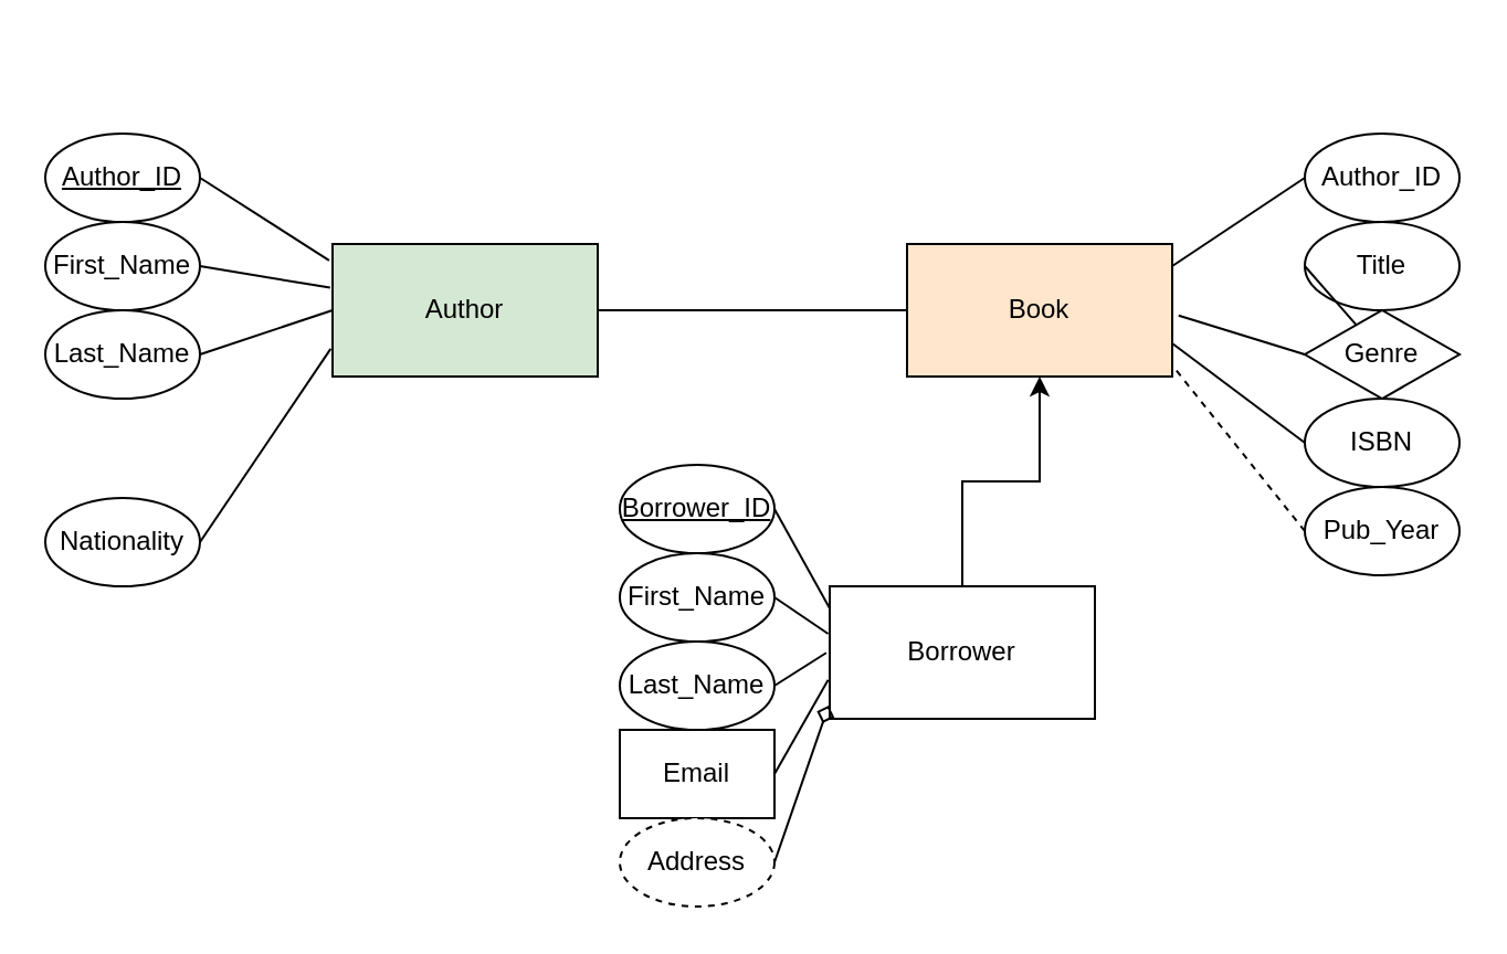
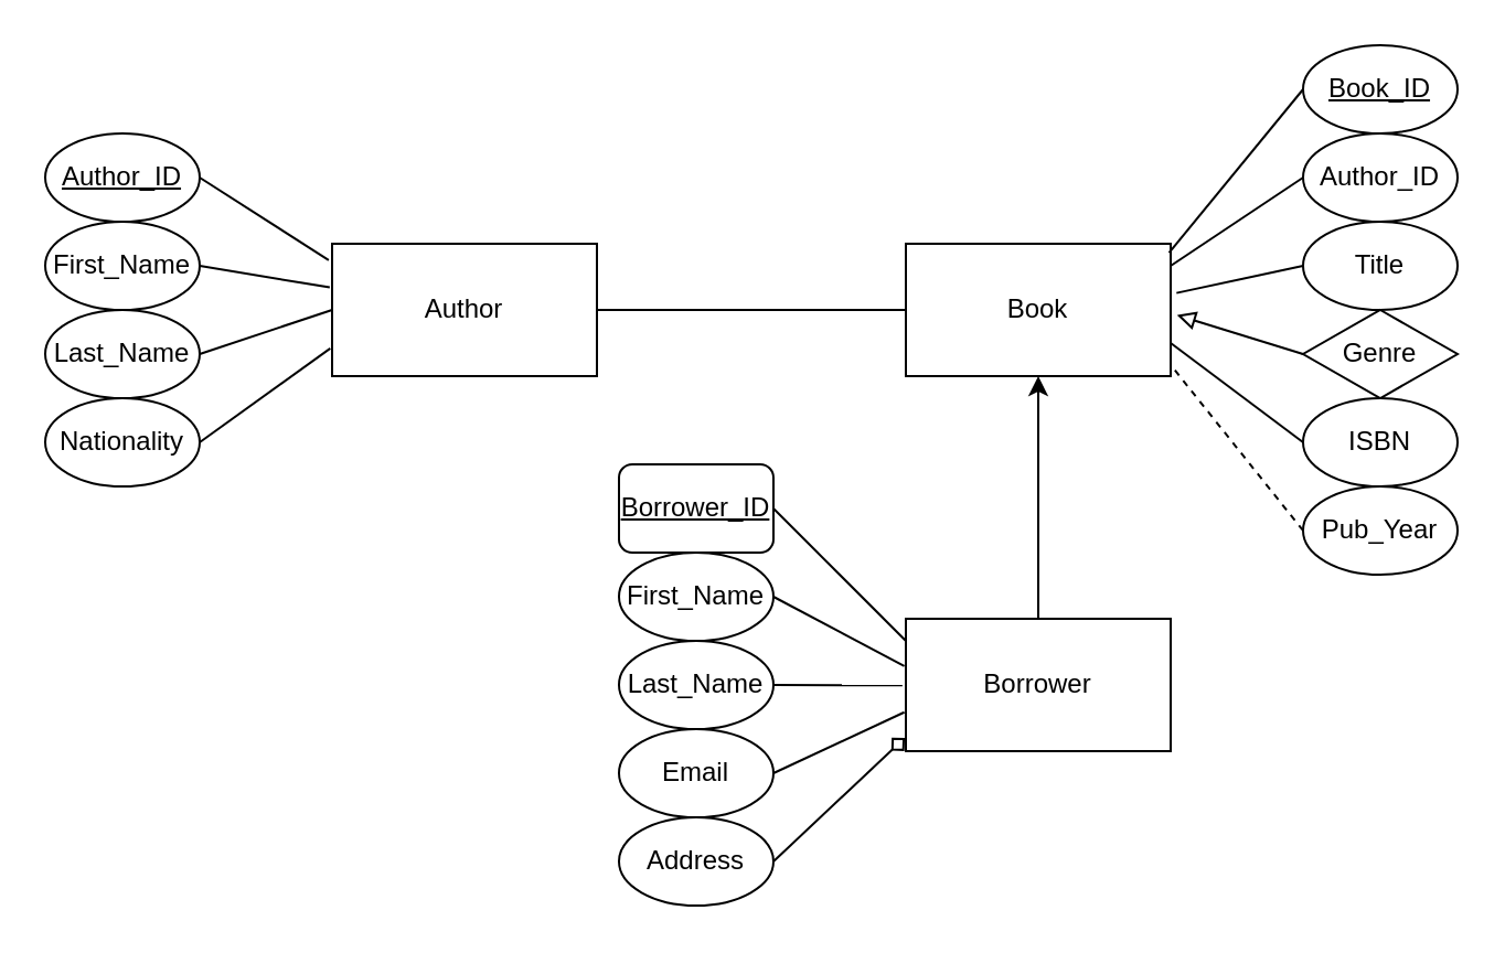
  <mxCell id="0" />
  <mxCell id="1" parent="0" />
  <mxCell id="2" style="edgeStyle=orthogonalEdgeStyle;rounded=0;orthogonalLoop=1;jettySize=auto;html=1;exitX=1;exitY=0.5;exitDx=0;exitDy=0;endArrow=none;endFill=0;" edge="1" parent="1" source="3" target="5"><mxGeometry relative="1" as="geometry" /></mxCell>
- <mxCell id="3" value="Author" style="rounded=0;whiteSpace=wrap;html=1;fillColor=#d5e8d4;" vertex="1" parent="1"><mxGeometry x="150" y="110" width="120" height="60" as="geometry" /></mxCell>
+ <mxCell id="3" value="Author" style="rounded=0;whiteSpace=wrap;html=1;" vertex="1" parent="1"><mxGeometry x="150" y="110" width="120" height="60" as="geometry" /></mxCell>
  <mxCell id="4" value="&lt;u&gt;Author_ID&lt;/u&gt;" style="ellipse;whiteSpace=wrap;html=1;" vertex="1" parent="1"><mxGeometry x="20" y="60" width="70" height="40" as="geometry" /></mxCell>
- <mxCell id="5" value="Book" style="rounded=0;whiteSpace=wrap;html=1;fillColor=#ffe6cc;" vertex="1" parent="1"><mxGeometry x="410" y="110" width="120" height="60" as="geometry" /></mxCell>
+ <mxCell id="5" value="Book" style="rounded=0;whiteSpace=wrap;html=1;" vertex="1" parent="1"><mxGeometry x="410" y="110" width="120" height="60" as="geometry" /></mxCell>
+ <mxCell id="6" value="&lt;u&gt;Book_ID&lt;/u&gt;" style="ellipse;whiteSpace=wrap;html=1;" vertex="1" parent="1"><mxGeometry x="590" y="20" width="70" height="40" as="geometry" /></mxCell>
  <mxCell id="7" value="Author_ID" style="ellipse;whiteSpace=wrap;html=1;" vertex="1" parent="1"><mxGeometry x="590" y="60" width="70" height="40" as="geometry" /></mxCell>
  <mxCell id="8" value="Title" style="ellipse;whiteSpace=wrap;html=1;" vertex="1" parent="1"><mxGeometry x="590" y="100" width="70" height="40" as="geometry" /></mxCell>
  <mxCell id="9" value="Genre" style="rhombus;whiteSpace=wrap;html=1;" vertex="1" parent="1"><mxGeometry x="590" y="140" width="70" height="40" as="geometry" /></mxCell>
  <mxCell id="10" style="rounded=0;orthogonalLoop=1;jettySize=auto;html=1;exitX=0;exitY=0.5;exitDx=0;exitDy=0;entryX=1;entryY=0.75;entryDx=0;entryDy=0;endArrow=none;endFill=0;" edge="1" parent="1" source="11" target="5"><mxGeometry relative="1" as="geometry" /></mxCell>
  <mxCell id="11" value="ISBN" style="ellipse;whiteSpace=wrap;html=1;" vertex="1" parent="1"><mxGeometry x="590" y="180" width="70" height="40" as="geometry" /></mxCell>
  <mxCell id="12" value="Pub_Year" style="ellipse;whiteSpace=wrap;html=1;" vertex="1" parent="1"><mxGeometry x="590" y="220" width="70" height="40" as="geometry" /></mxCell>
  <mxCell id="13" style="edgeStyle=orthogonalEdgeStyle;rounded=0;orthogonalLoop=1;jettySize=auto;html=1;exitX=0.5;exitY=0;exitDx=0;exitDy=0;entryX=0.5;entryY=1;entryDx=0;entryDy=0;" edge="1" parent="1" source="14" target="5"><mxGeometry relative="1" as="geometry" /></mxCell>
- <mxCell id="14" value="Borrower" style="rounded=0;whiteSpace=wrap;html=1;" vertex="1" parent="1"><mxGeometry x="375" y="265" width="120" height="60" as="geometry" /></mxCell>
- <mxCell id="15" value="&lt;u&gt;Borrower_ID&lt;/u&gt;" style="ellipse;whiteSpace=wrap;html=1;" vertex="1" parent="1"><mxGeometry x="280" y="210" width="70" height="40" as="geometry" /></mxCell>
+ <mxCell id="14" value="Borrower" style="rounded=0;whiteSpace=wrap;html=1;" vertex="1" parent="1"><mxGeometry x="410" y="280" width="120" height="60" as="geometry" /></mxCell>
+ <mxCell id="15" value="&lt;u&gt;Borrower_ID&lt;/u&gt;" style="whiteSpace=wrap;html=1;rounded=1;" vertex="1" parent="1"><mxGeometry x="280" y="210" width="70" height="40" as="geometry" /></mxCell>
  <mxCell id="16" value="First_Name" style="ellipse;whiteSpace=wrap;html=1;" vertex="1" parent="1"><mxGeometry x="20" y="100" width="70" height="40" as="geometry" /></mxCell>
- <mxCell id="17" value="Nationality" style="ellipse;whiteSpace=wrap;html=1;" vertex="1" parent="1"><mxGeometry x="20" y="225" width="70" height="40" as="geometry" /></mxCell>
+ <mxCell id="17" value="Nationality" style="ellipse;whiteSpace=wrap;html=1;" vertex="1" parent="1"><mxGeometry x="20" y="180" width="70" height="40" as="geometry" /></mxCell>
  <mxCell id="18" style="rounded=0;orthogonalLoop=1;jettySize=auto;html=1;exitX=1;exitY=0.5;exitDx=0;exitDy=0;entryX=0;entryY=0.5;entryDx=0;entryDy=0;endArrow=none;endFill=0;" edge="1" parent="1" source="19" target="3"><mxGeometry relative="1" as="geometry" /></mxCell>
  <mxCell id="19" value="Last_Name" style="ellipse;whiteSpace=wrap;html=1;" vertex="1" parent="1"><mxGeometry x="20" y="140" width="70" height="40" as="geometry" /></mxCell>
  <mxCell id="20" style="rounded=0;orthogonalLoop=1;jettySize=auto;html=1;exitX=1;exitY=0.5;exitDx=0;exitDy=0;entryX=-0.013;entryY=0.124;entryDx=0;entryDy=0;entryPerimeter=0;endArrow=none;endFill=0;" edge="1" parent="1" source="4" target="3"><mxGeometry relative="1" as="geometry" /></mxCell>
  <mxCell id="21" style="rounded=0;orthogonalLoop=1;jettySize=auto;html=1;exitX=1;exitY=0.5;exitDx=0;exitDy=0;entryX=-0.009;entryY=0.33;entryDx=0;entryDy=0;entryPerimeter=0;endArrow=none;endFill=0;" edge="1" parent="1" source="16" target="3"><mxGeometry relative="1" as="geometry" /></mxCell>
  <mxCell id="22" style="rounded=0;orthogonalLoop=1;jettySize=auto;html=1;exitX=1;exitY=0.5;exitDx=0;exitDy=0;entryX=-0.007;entryY=0.791;entryDx=0;entryDy=0;entryPerimeter=0;endArrow=none;endFill=0;" edge="1" parent="1" source="17" target="3"><mxGeometry relative="1" as="geometry" /></mxCell>
+ <mxCell id="23" style="rounded=0;orthogonalLoop=1;jettySize=auto;html=1;exitX=0;exitY=0.5;exitDx=0;exitDy=0;entryX=0.994;entryY=0.067;entryDx=0;entryDy=0;entryPerimeter=0;endArrow=none;endFill=0;" edge="1" parent="1" source="6" target="5"><mxGeometry relative="1" as="geometry" /></mxCell>
  <mxCell id="24" style="rounded=0;orthogonalLoop=1;jettySize=auto;html=1;exitX=0;exitY=0.5;exitDx=0;exitDy=0;entryX=1;entryY=0.167;entryDx=0;entryDy=0;entryPerimeter=0;endArrow=none;endFill=0;" edge="1" parent="1" source="7" target="5"><mxGeometry relative="1" as="geometry" /></mxCell>
- <mxCell id="25" style="rounded=0;orthogonalLoop=1;jettySize=auto;html=1;exitX=0;exitY=0.5;exitDx=0;exitDy=0;endArrow=none;endFill=0;" edge="1" parent="1" source="8" target="9"><mxGeometry relative="1" as="geometry" /></mxCell>
- <mxCell id="26" style="rounded=0;orthogonalLoop=1;jettySize=auto;html=1;exitX=0;exitY=0.5;exitDx=0;exitDy=0;entryX=1.024;entryY=0.539;entryDx=0;entryDy=0;entryPerimeter=0;endArrow=none;endFill=0;" edge="1" parent="1" source="9" target="5"><mxGeometry relative="1" as="geometry" /></mxCell>
+ <mxCell id="25" style="rounded=0;orthogonalLoop=1;jettySize=auto;html=1;exitX=0;exitY=0.5;exitDx=0;exitDy=0;entryX=1.022;entryY=0.372;entryDx=0;entryDy=0;entryPerimeter=0;endArrow=none;endFill=0;" edge="1" parent="1" source="8" target="5"><mxGeometry relative="1" as="geometry" /></mxCell>
+ <mxCell id="26" style="rounded=0;orthogonalLoop=1;jettySize=auto;html=1;exitX=0;exitY=0.5;exitDx=0;exitDy=0;entryX=1.024;entryY=0.539;entryDx=0;entryDy=0;entryPerimeter=0;endArrow=block;endFill=0;" edge="1" parent="1" source="9" target="5"><mxGeometry relative="1" as="geometry" /></mxCell>
  <mxCell id="27" style="rounded=0;orthogonalLoop=1;jettySize=auto;html=1;exitX=0;exitY=0.5;exitDx=0;exitDy=0;entryX=1.003;entryY=0.923;entryDx=0;entryDy=0;entryPerimeter=0;endArrow=none;endFill=0;dashed=1;" edge="1" parent="1" source="12" target="5"><mxGeometry relative="1" as="geometry" /></mxCell>
  <mxCell id="28" value="First_Name" style="ellipse;whiteSpace=wrap;html=1;" vertex="1" parent="1"><mxGeometry x="280" y="250" width="70" height="40" as="geometry" /></mxCell>
  <mxCell id="29" value="Last_Name" style="ellipse;whiteSpace=wrap;html=1;" vertex="1" parent="1"><mxGeometry x="280" y="290" width="70" height="40" as="geometry" /></mxCell>
- <mxCell id="30" value="Email" style="whiteSpace=wrap;html=1;rounded=0;" vertex="1" parent="1"><mxGeometry x="280" y="330" width="70" height="40" as="geometry" /></mxCell>
- <mxCell id="31" value="Address" style="ellipse;whiteSpace=wrap;html=1;dashed=1;" vertex="1" parent="1"><mxGeometry x="280" y="370" width="70" height="40" as="geometry" /></mxCell>
+ <mxCell id="30" value="Email" style="ellipse;whiteSpace=wrap;html=1;" vertex="1" parent="1"><mxGeometry x="280" y="330" width="70" height="40" as="geometry" /></mxCell>
+ <mxCell id="31" value="Address" style="ellipse;whiteSpace=wrap;html=1;" vertex="1" parent="1"><mxGeometry x="280" y="370" width="70" height="40" as="geometry" /></mxCell>
  <mxCell id="32" style="rounded=0;orthogonalLoop=1;jettySize=auto;html=1;exitX=1;exitY=0.5;exitDx=0;exitDy=0;entryX=0;entryY=0.167;entryDx=0;entryDy=0;entryPerimeter=0;endArrow=none;endFill=0;" edge="1" parent="1" source="15" target="14"><mxGeometry relative="1" as="geometry" /></mxCell>
  <mxCell id="33" style="rounded=0;orthogonalLoop=1;jettySize=auto;html=1;exitX=1;exitY=0.5;exitDx=0;exitDy=0;entryX=-0.006;entryY=0.358;entryDx=0;entryDy=0;entryPerimeter=0;endArrow=none;endFill=0;" edge="1" parent="1" source="28" target="14"><mxGeometry relative="1" as="geometry" /></mxCell>
  <mxCell id="34" style="rounded=0;orthogonalLoop=1;jettySize=auto;html=1;exitX=1;exitY=0.5;exitDx=0;exitDy=0;entryX=-0.013;entryY=0.502;entryDx=0;entryDy=0;entryPerimeter=0;endArrow=none;endFill=0;" edge="1" parent="1" source="29" target="14"><mxGeometry relative="1" as="geometry" /></mxCell>
  <mxCell id="35" style="rounded=0;orthogonalLoop=1;jettySize=auto;html=1;exitX=1;exitY=0.5;exitDx=0;exitDy=0;entryX=-0.006;entryY=0.706;entryDx=0;entryDy=0;entryPerimeter=0;endArrow=none;endFill=0;" edge="1" parent="1" source="30" target="14"><mxGeometry relative="1" as="geometry" /></mxCell>
  <mxCell id="36" style="rounded=0;orthogonalLoop=1;jettySize=auto;html=1;exitX=1;exitY=0.5;exitDx=0;exitDy=0;entryX=-0.004;entryY=0.9;entryDx=0;entryDy=0;entryPerimeter=0;endArrow=diamond;endFill=0;" edge="1" parent="1" source="31" target="14"><mxGeometry relative="1" as="geometry" /></mxCell>
